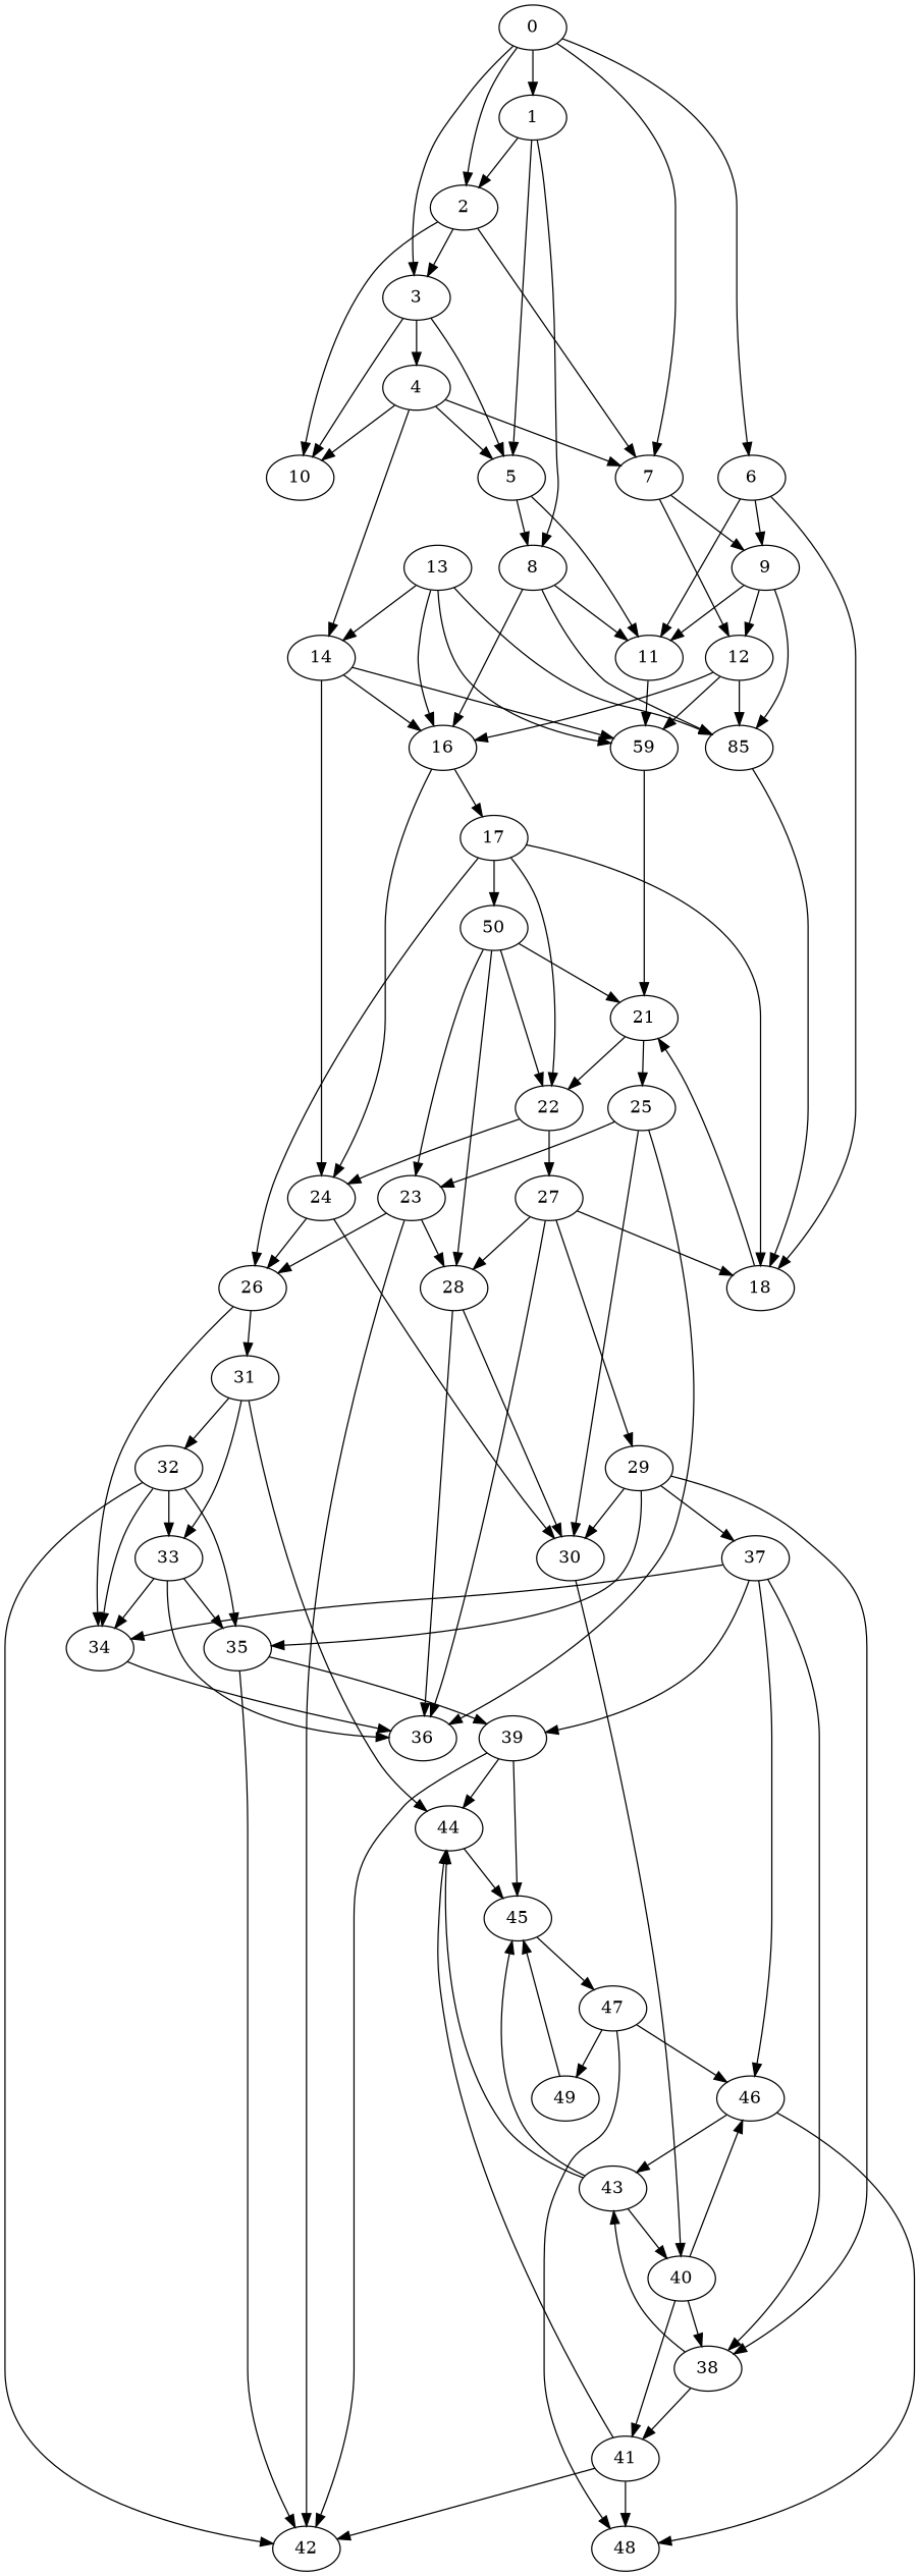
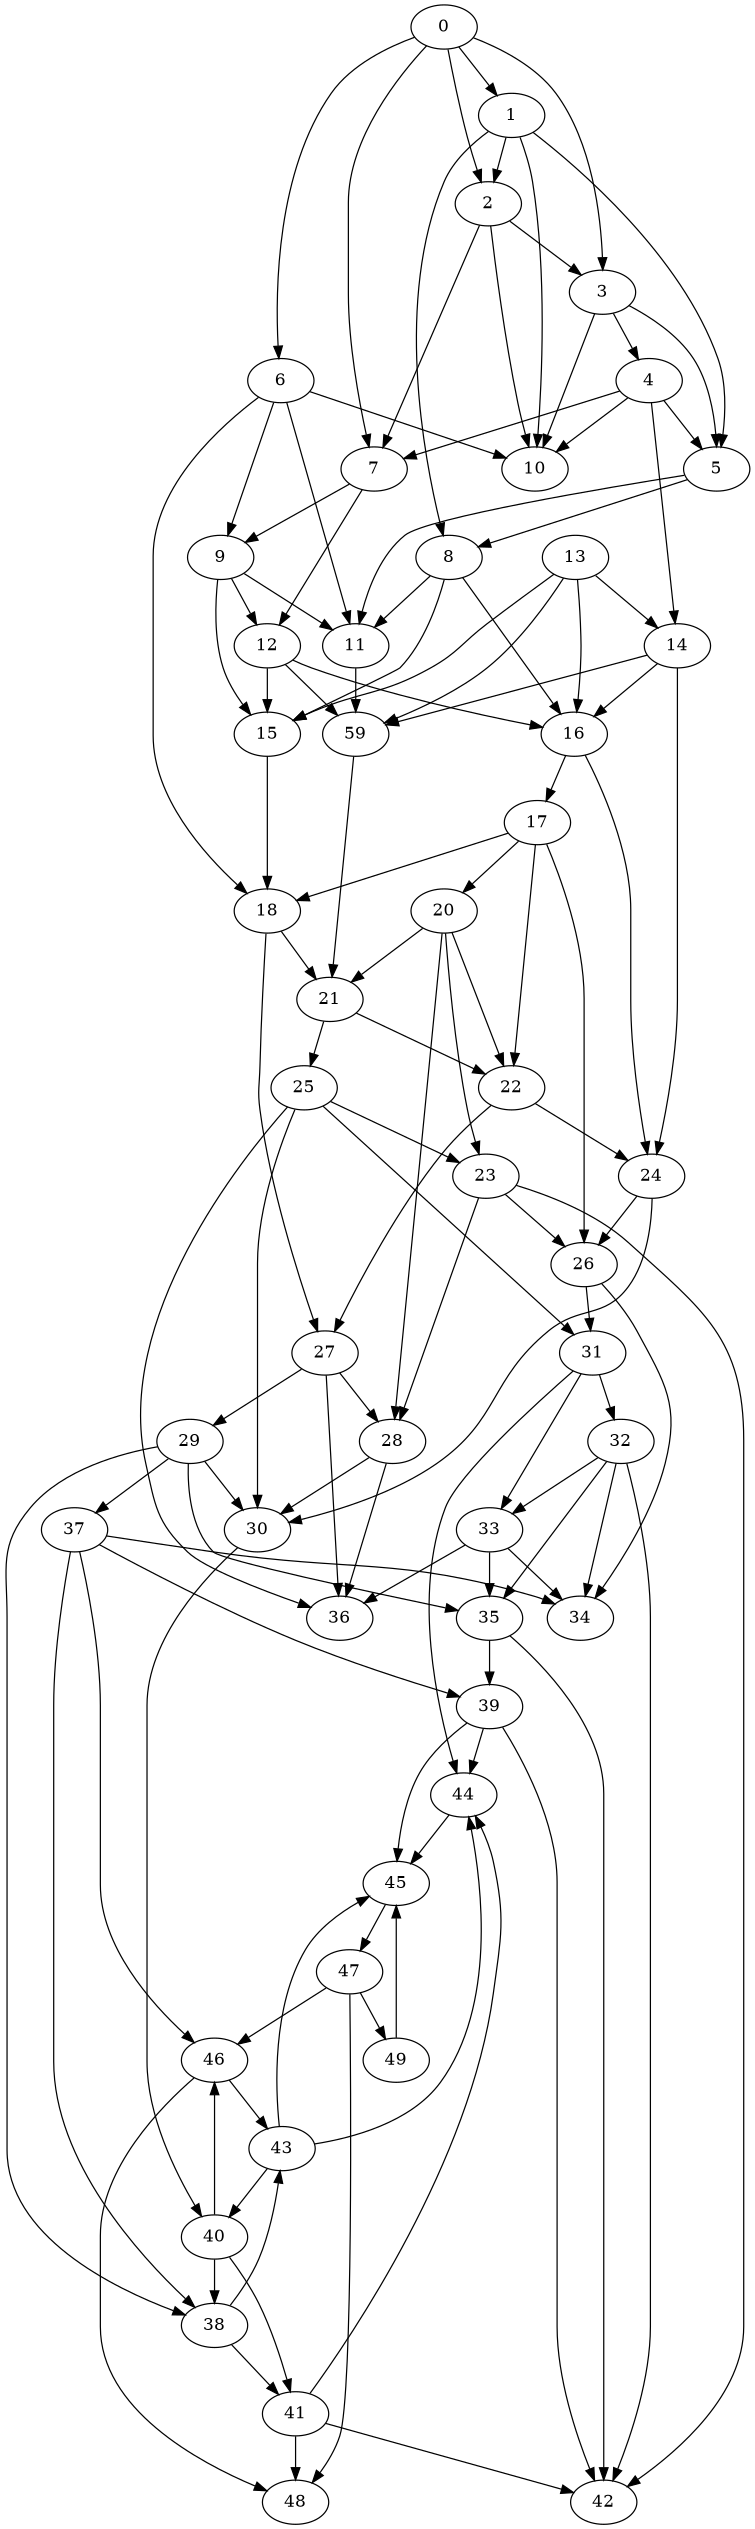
  digraph {
    0
    1
    2
    3
    6
    7
    5
    8
    10
    4
    11
    9
    18
    12
-   15 [label=85]
+   15
    16
    14
    n18 [label=59]
    24
    21
    27
    17
    13
    26
    30
-   20 [label=50]
+   20
    22
    23
    28
    31
    34
    25
    36
    29
    42
    40
    32
    33
    44
    35
    37
    38
    39
    46
    41
    43
    45
    48
    47
    49
    0 -> 1
    0 -> 2
    0 -> 3
    0 -> 6
    0 -> 7
    1 -> 2
    1 -> 5
    1 -> 8
+   1 -> 10
    2 -> 3
    2 -> 7
    2 -> 10
    3 -> 5
    3 -> 10
    3 -> 4
+   6 -> 10
    6 -> 11
    6 -> 9
    6 -> 18
    7 -> 9
    7 -> 12
    5 -> 8
    5 -> 11
    8 -> 11
    8 -> 15
    8 -> 16
    4 -> 7
    4 -> 5
    4 -> 10
    4 -> 14
    11 -> n18
    9 -> 11
    9 -> 12
    9 -> 15
    18 -> 21
-   27 -> 18
+   18 -> 27
    12 -> 15
    12 -> 16
    12 -> n18
    15 -> 18
    16 -> 24
    16 -> 17
    14 -> 16
    14 -> n18
    14 -> 24
    n18 -> 21
    24 -> 26
    24 -> 30
    21 -> 22
    21 -> 25
    27 -> 28
    27 -> 36
    27 -> 29
    17 -> 18
    17 -> 26
    17 -> 20
    17 -> 22
    13 -> 15
    13 -> 16
    13 -> 14
    13 -> n18
    26 -> 31
    26 -> 34
    30 -> 40
    20 -> 21
    20 -> 22
    20 -> 23
    20 -> 28
    22 -> 24
    22 -> 27
    23 -> 26
    23 -> 28
    23 -> 42
    28 -> 30
    28 -> 36
    31 -> 32
    31 -> 33
    31 -> 44
-   34 -> 36
    25 -> 30
    25 -> 23
+   25 -> 31
    25 -> 36
    29 -> 30
    29 -> 35
    29 -> 37
    29 -> 38
    40 -> 38
    40 -> 46
    40 -> 41
    32 -> 34
    32 -> 42
    32 -> 33
    32 -> 35
    33 -> 34
    33 -> 36
    33 -> 35
    44 -> 45
    35 -> 42
    35 -> 39
    37 -> 34
    37 -> 38
    37 -> 39
    37 -> 46
    38 -> 41
    38 -> 43
    39 -> 42
    39 -> 44
    39 -> 45
    46 -> 43
    46 -> 48
    41 -> 42
    41 -> 44
    41 -> 48
    43 -> 40
    43 -> 44
    43 -> 45
    45 -> 47
    47 -> 46
    47 -> 48
    47 -> 49
    49 -> 45
  }
